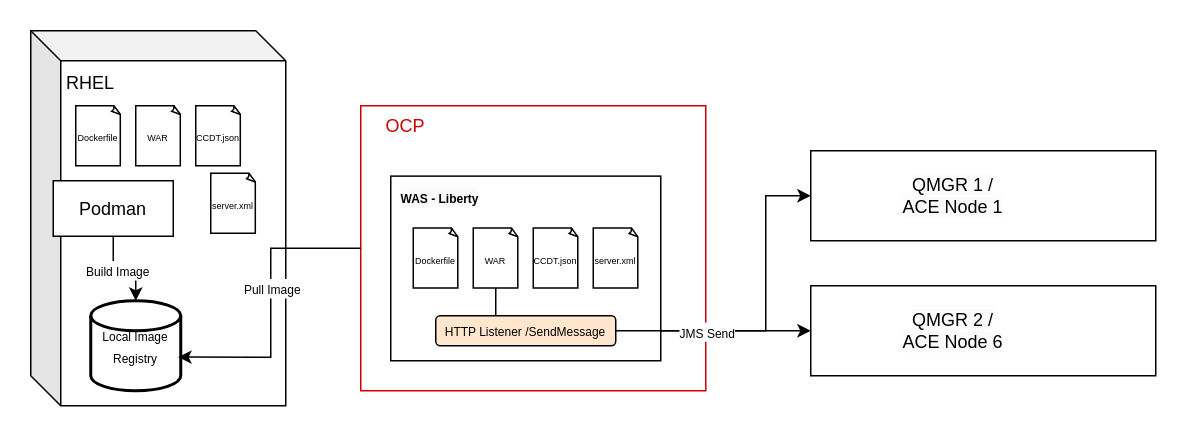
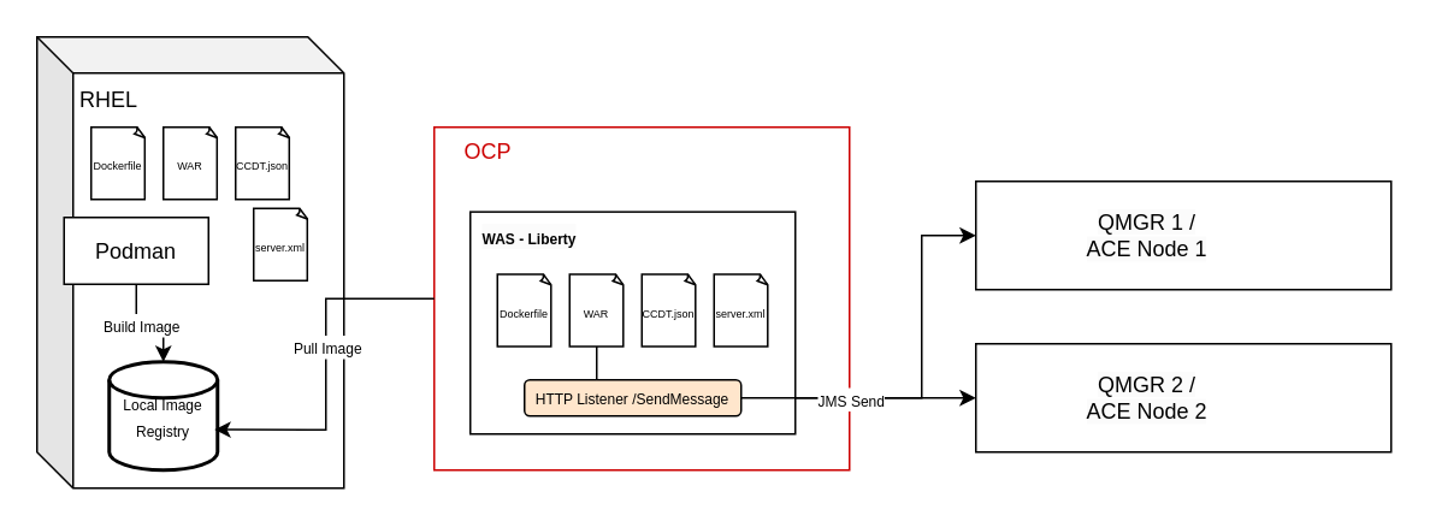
  <mxCell id="0" />
  <mxCell id="1" parent="0" />
  <mxCell id="2" value="" style="group" parent="1" vertex="1" connectable="0"><mxGeometry x="240" y="70" width="230" height="190" as="geometry" /></mxCell>
  <mxCell id="3" value="" style="rounded=0;whiteSpace=wrap;html=1;shadow=0;strokeColor=#CC0000;" parent="2" vertex="1"><mxGeometry width="230" height="190" as="geometry" /></mxCell>
  <mxCell id="4" value="&lt;font color=&quot;#cc0000&quot;&gt;OCP&lt;/font&gt;" style="text;html=1;strokeColor=none;fillColor=none;align=center;verticalAlign=middle;whiteSpace=wrap;rounded=0;" parent="2" vertex="1"><mxGeometry width="60" height="27.143" as="geometry" /></mxCell>
  <mxCell id="5" style="edgeStyle=orthogonalEdgeStyle;rounded=0;orthogonalLoop=1;jettySize=auto;html=1;entryX=0;entryY=0.5;entryDx=0;entryDy=0;exitX=1;exitY=0.5;exitDx=0;exitDy=0;" parent="1" source="16" target="6" edge="1"><mxGeometry relative="1" as="geometry"><Array as="points"><mxPoint x="510" y="220" /><mxPoint x="510" y="130" /></Array></mxGeometry></mxCell>
  <mxCell id="6" value="" style="rounded=0;whiteSpace=wrap;html=1;" parent="1" vertex="1"><mxGeometry x="540" y="100" width="230" height="60" as="geometry" /></mxCell>
  <mxCell id="7" value="" style="rounded=0;whiteSpace=wrap;html=1;" parent="1" vertex="1"><mxGeometry x="540" y="190" width="230" height="60" as="geometry" /></mxCell>
  <mxCell id="8" value="" style="group" parent="1" vertex="1" connectable="0"><mxGeometry x="260" y="110" width="180" height="140" as="geometry" /></mxCell>
  <mxCell id="9" value="" style="rounded=0;whiteSpace=wrap;html=1;strokeColor=#000000;" parent="8" vertex="1"><mxGeometry y="6.92" width="180" height="123.08" as="geometry" /></mxCell>
  <mxCell id="10" value="&lt;span style=&quot;font-family: Helvetica; font-style: normal; font-variant-ligatures: normal; font-variant-caps: normal; letter-spacing: normal; orphans: 2; text-align: center; text-indent: 0px; text-transform: none; widows: 2; word-spacing: 0px; -webkit-text-stroke-width: 0px; background-color: rgb(251, 251, 251); text-decoration-thickness: initial; text-decoration-style: initial; text-decoration-color: initial; float: none; display: inline !important;&quot;&gt;&lt;font style=&quot;font-size: 8px;&quot;&gt;&lt;b style=&quot;&quot;&gt;WAS - Liberty&lt;/b&gt;&lt;/font&gt;&lt;/span&gt;" style="text;html=1;strokeColor=none;fillColor=none;align=center;verticalAlign=middle;whiteSpace=wrap;rounded=0;" parent="8" vertex="1"><mxGeometry width="66.458" height="41.538" as="geometry" /></mxCell>
  <mxCell id="11" value="&lt;font style=&quot;font-size: 6px;&quot;&gt;Dockerfile&lt;/font&gt;" style="whiteSpace=wrap;html=1;shape=mxgraph.basic.document" vertex="1" parent="8"><mxGeometry x="15" y="41.54" width="30" height="40" as="geometry" /></mxCell>
  <mxCell id="12" style="edgeStyle=orthogonalEdgeStyle;rounded=0;orthogonalLoop=1;jettySize=auto;html=1;entryX=0.5;entryY=0;entryDx=0;entryDy=0;" edge="1" parent="8" source="13" target="16"><mxGeometry relative="1" as="geometry" /></mxCell>
  <mxCell id="13" value="&lt;font style=&quot;font-size: 6px;&quot;&gt;WAR&lt;/font&gt;" style="whiteSpace=wrap;html=1;shape=mxgraph.basic.document" vertex="1" parent="8"><mxGeometry x="55" y="41.54" width="30" height="40" as="geometry" /></mxCell>
  <mxCell id="14" value="&lt;font style=&quot;font-size: 6px;&quot;&gt;CCDT.json&lt;/font&gt;" style="whiteSpace=wrap;html=1;shape=mxgraph.basic.document" vertex="1" parent="8"><mxGeometry x="95" y="41.54" width="30" height="40" as="geometry" /></mxCell>
  <mxCell id="15" value="&lt;font style=&quot;font-size: 6px;&quot;&gt;server.xml&lt;/font&gt;" style="whiteSpace=wrap;html=1;shape=mxgraph.basic.document" vertex="1" parent="8"><mxGeometry x="135" y="41.54" width="30" height="40" as="geometry" /></mxCell>
  <mxCell id="16" value="&lt;font style=&quot;font-size: 8px;&quot;&gt;HTTP Listener&amp;nbsp;/SendMessage&lt;/font&gt;" style="rounded=1;whiteSpace=wrap;html=1;fillColor=#ffe6cc;" vertex="1" parent="8"><mxGeometry x="30" y="100" width="120" height="20" as="geometry" /></mxCell>
  <mxCell id="17" style="edgeStyle=orthogonalEdgeStyle;rounded=0;orthogonalLoop=1;jettySize=auto;html=1;exitX=1;exitY=0.5;exitDx=0;exitDy=0;" parent="1" source="16" target="7" edge="1"><mxGeometry relative="1" as="geometry" /></mxCell>
  <mxCell id="18" value="&lt;font style=&quot;font-size: 8px;&quot;&gt;JMS Send&lt;/font&gt;" style="edgeLabel;html=1;align=center;verticalAlign=middle;resizable=0;points=[];" vertex="1" connectable="0" parent="17"><mxGeometry x="-0.245" relative="1" as="geometry"><mxPoint x="11" as="offset" /></mxGeometry></mxCell>
- <mxCell id="19" value="&lt;meta charset=&quot;utf-8&quot;&gt;&lt;span style=&quot;color: rgb(0, 0, 0); font-family: Helvetica; font-size: 12px; font-style: normal; font-variant-ligatures: normal; font-variant-caps: normal; font-weight: 400; letter-spacing: normal; orphans: 2; text-align: center; text-indent: 0px; text-transform: none; widows: 2; word-spacing: 0px; -webkit-text-stroke-width: 0px; background-color: rgb(251, 251, 251); text-decoration-thickness: initial; text-decoration-style: initial; text-decoration-color: initial; float: none; display: inline !important;&quot;&gt;QMGR 2 / ACE Node 6&lt;/span&gt;" style="text;html=1;strokeColor=none;fillColor=none;align=center;verticalAlign=middle;whiteSpace=wrap;rounded=0;" parent="1" vertex="1"><mxGeometry x="600" y="205" width="70" height="30" as="geometry" /></mxCell>
+ <mxCell id="19" value="&lt;meta charset=&quot;utf-8&quot;&gt;&lt;span style=&quot;color: rgb(0, 0, 0); font-family: Helvetica; font-size: 12px; font-style: normal; font-variant-ligatures: normal; font-variant-caps: normal; font-weight: 400; letter-spacing: normal; orphans: 2; text-align: center; text-indent: 0px; text-transform: none; widows: 2; word-spacing: 0px; -webkit-text-stroke-width: 0px; background-color: rgb(251, 251, 251); text-decoration-thickness: initial; text-decoration-style: initial; text-decoration-color: initial; float: none; display: inline !important;&quot;&gt;QMGR 2 / ACE Node 2&lt;/span&gt;" style="text;html=1;strokeColor=none;fillColor=none;align=center;verticalAlign=middle;whiteSpace=wrap;rounded=0;" parent="1" vertex="1"><mxGeometry x="600" y="205" width="70" height="30" as="geometry" /></mxCell>
  <mxCell id="20" value="&lt;span style=&quot;color: rgb(0, 0, 0); font-family: Helvetica; font-size: 12px; font-style: normal; font-variant-ligatures: normal; font-variant-caps: normal; font-weight: 400; letter-spacing: normal; orphans: 2; text-align: center; text-indent: 0px; text-transform: none; widows: 2; word-spacing: 0px; -webkit-text-stroke-width: 0px; background-color: rgb(251, 251, 251); text-decoration-thickness: initial; text-decoration-style: initial; text-decoration-color: initial; float: none; display: inline !important;&quot;&gt;QMGR 1 / ACE Node 1&lt;/span&gt;" style="text;html=1;strokeColor=none;fillColor=none;align=center;verticalAlign=middle;whiteSpace=wrap;rounded=0;" parent="1" vertex="1"><mxGeometry x="600" y="115" width="70" height="30" as="geometry" /></mxCell>
  <mxCell id="21" value="" style="shape=cube;whiteSpace=wrap;html=1;boundedLbl=1;backgroundOutline=1;darkOpacity=0.05;darkOpacity2=0.1;" vertex="1" parent="1"><mxGeometry x="20" y="20" width="170" height="250" as="geometry" /></mxCell>
  <mxCell id="22" value="RHEL" style="text;html=1;strokeColor=none;fillColor=none;align=center;verticalAlign=middle;whiteSpace=wrap;rounded=0;" vertex="1" parent="1"><mxGeometry x="30" y="40" width="60" height="30" as="geometry" /></mxCell>
  <mxCell id="23" value="&lt;font style=&quot;font-size: 8px;&quot;&gt;Local Image Registry&lt;/font&gt;" style="strokeWidth=2;html=1;shape=mxgraph.flowchart.database;whiteSpace=wrap;" vertex="1" parent="1"><mxGeometry x="60" y="200" width="60" height="60" as="geometry" /></mxCell>
  <mxCell id="24" style="edgeStyle=orthogonalEdgeStyle;rounded=0;orthogonalLoop=1;jettySize=auto;html=1;entryX=0.5;entryY=0;entryDx=0;entryDy=0;entryPerimeter=0;" edge="1" parent="1" source="26" target="23"><mxGeometry relative="1" as="geometry" /></mxCell>
  <mxCell id="25" value="&lt;font style=&quot;font-size: 8px;&quot;&gt;Build Image&lt;/font&gt;" style="edgeLabel;html=1;align=center;verticalAlign=middle;resizable=0;points=[];" vertex="1" connectable="0" parent="24"><mxGeometry x="-0.165" y="-1" relative="1" as="geometry"><mxPoint as="offset" /></mxGeometry></mxCell>
  <mxCell id="26" value="Podman" style="rounded=0;whiteSpace=wrap;html=1;" vertex="1" parent="1"><mxGeometry x="35" y="120" width="80" height="37" as="geometry" /></mxCell>
  <mxCell id="27" value="&lt;font style=&quot;font-size: 6px;&quot;&gt;Dockerfile&lt;/font&gt;" style="whiteSpace=wrap;html=1;shape=mxgraph.basic.document" vertex="1" parent="1"><mxGeometry x="50" y="70" width="30" height="40" as="geometry" /></mxCell>
  <mxCell id="28" value="&lt;font style=&quot;font-size: 6px;&quot;&gt;WAR&lt;/font&gt;" style="whiteSpace=wrap;html=1;shape=mxgraph.basic.document" vertex="1" parent="1"><mxGeometry x="90" y="70" width="30" height="40" as="geometry" /></mxCell>
  <mxCell id="29" value="&lt;font style=&quot;font-size: 6px;&quot;&gt;CCDT.json&lt;/font&gt;" style="whiteSpace=wrap;html=1;shape=mxgraph.basic.document" vertex="1" parent="1"><mxGeometry x="130" y="70" width="30" height="40" as="geometry" /></mxCell>
  <mxCell id="30" value="&lt;font style=&quot;font-size: 6px;&quot;&gt;server.xml&lt;/font&gt;" style="whiteSpace=wrap;html=1;shape=mxgraph.basic.document" vertex="1" parent="1"><mxGeometry y="115" width="30" height="40" as="geometry" x="140" /></mxCell>
  <mxCell id="31" style="edgeStyle=orthogonalEdgeStyle;rounded=0;orthogonalLoop=1;jettySize=auto;html=1;entryX=0.971;entryY=0.626;entryDx=0;entryDy=0;entryPerimeter=0;" edge="1" parent="1" source="3" target="23"><mxGeometry relative="1" as="geometry" /></mxCell>
  <mxCell id="32" value="&lt;font style=&quot;font-size: 8px;&quot;&gt;Pull Image&lt;/font&gt;" style="edgeLabel;html=1;align=center;verticalAlign=middle;resizable=0;points=[];" vertex="1" connectable="0" parent="31"><mxGeometry x="-0.111" relative="1" as="geometry"><mxPoint as="offset" /></mxGeometry></mxCell>
